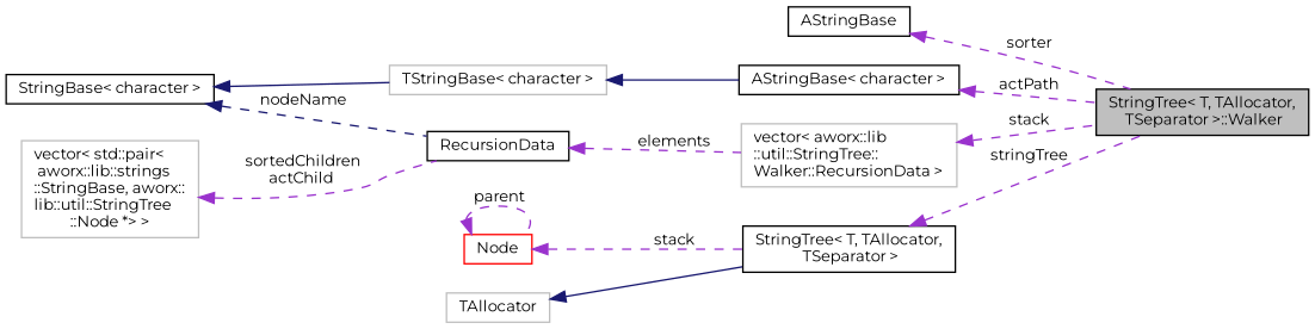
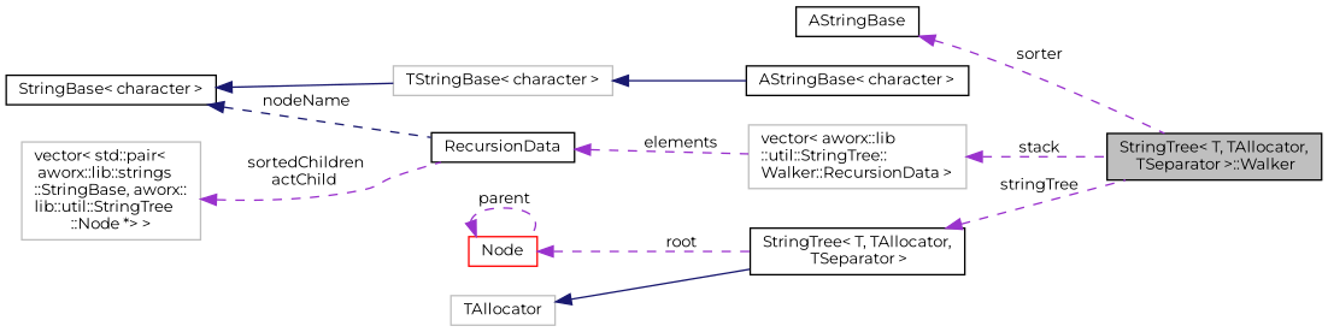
  digraph {
    fontname=Montserrat
    rankdir=LR
    node [color=black fillcolor=white fontname=Montserrat fontsize=10 shape=record style=filled]
    edge [color=darkorchid3 dir=back fontname=Montserrat fontsize=10 labelfontname=Helvetica labelfontsize=10 style=dashed]
    n1 [fillcolor=grey75 fontcolor=black height=0.2 label="StringTree\< T, TAllocator,\l TSeparator \>::Walker" width=0.4]
    n2 [height=0.2 label=AStringBase width=0.4]
    n3 [height=0.2 label="AStringBase\< character \>" width=0.4]
    n4 [color=grey75 height=0.2 label="TStringBase\< character \>" width=0.4]
    n5 [height=0.2 label="StringBase\< character \>" width=0.4]
    n6 [height=0.2 label=RecursionData width=0.4]
    n7 [color=grey75 height=0.2 label="vector\< aworx::lib\l::util::StringTree::\lWalker::RecursionData \>" width=0.4]
    n8 [color=red height=0.2 label="Node" width=0.4]
    n9 [height=0.2 label="StringTree\< T, TAllocator,\l TSeparator \>" width=0.4]
    n10 [color=grey75 height=0.2 label="vector\< std::pair\<\l aworx::lib::strings\l::StringBase, aworx::\llib::util::StringTree\l::Node *\> \>" width=0.4]
    n11 [color=grey75 height=0.2 label=TAllocator width=0.4]
    n2 -> n1 [label=" sorter"]
-   n3 -> n1 [label=" actPath"]
    n4 -> n3 [color=midnightblue style=solid]
    n5 -> n4 [color=midnightblue style=solid]
    n5 -> n6 [color=midnightblue label=" nodeName"]
    n6 -> n7 [label=" elements"]
    n7 -> n1 [label=" stack"]
    n8 -> n8 [label=" parent"]
-   n8 -> n9 [label=" stack"]
+   n8 -> n9 [label=" root"]
    n9 -> n1 [label=" stringTree"]
    n10 -> n6 [label=" sortedChildren\nactChild"]
    n11 -> n9 [color=midnightblue style=solid]
  }
